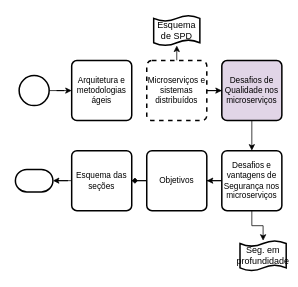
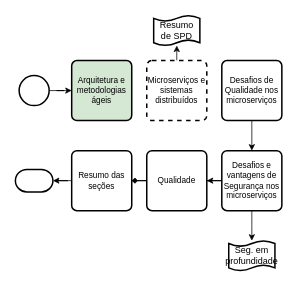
  <mxCell id="0" />
  <mxCell id="1" parent="0" />
  <mxCell id="2" style="edgeStyle=orthogonalEdgeStyle;rounded=0;orthogonalLoop=1;jettySize=auto;html=1;" edge="1" parent="1" source="3" target="4"><mxGeometry relative="1" as="geometry"><mxPoint x="22" y="380" as="targetPoint" /></mxGeometry></mxCell>
  <mxCell id="3" value="" style="strokeWidth=2;html=1;shape=mxgraph.flowchart.start_2;whiteSpace=wrap;" vertex="1" parent="1"><mxGeometry x="25" y="100" width="40" height="40" as="geometry" /></mxCell>
- <mxCell id="4" value="Arquitetura e metodologias ágeis" style="rounded=1;whiteSpace=wrap;html=1;absoluteArcSize=1;arcSize=14;strokeWidth=2;fontSize=11;" vertex="1" parent="1"><mxGeometry x="95" y="80" width="80" height="80" as="geometry" /></mxCell>
- <mxCell id="5" style="edgeStyle=orthogonalEdgeStyle;rounded=0;orthogonalLoop=1;jettySize=auto;html=1;" edge="1" parent="1" source="7" target="9"><mxGeometry relative="1" as="geometry" /></mxCell>
+ <mxCell id="4" value="Arquitetura e metodologias ágeis" style="rounded=1;whiteSpace=wrap;html=1;absoluteArcSize=1;arcSize=14;strokeWidth=2;fontSize=11;fillColor=#d5e8d4;" vertex="1" parent="1"><mxGeometry x="95" y="80" width="80" height="80" as="geometry" /></mxCell>
  <mxCell id="6" style="edgeStyle=orthogonalEdgeStyle;rounded=0;orthogonalLoop=1;jettySize=auto;html=1;" edge="1" parent="1" source="7" target="18"><mxGeometry relative="1" as="geometry" /></mxCell>
  <mxCell id="7" value="Microserviços e sistemas distribuídos" style="rounded=1;whiteSpace=wrap;html=1;absoluteArcSize=1;arcSize=14;strokeWidth=2;fontSize=11;dashed=1;" vertex="1" parent="1"><mxGeometry x="195" y="80" width="80" height="80" as="geometry" /></mxCell>
  <mxCell id="8" style="edgeStyle=orthogonalEdgeStyle;rounded=0;orthogonalLoop=1;jettySize=auto;html=1;" edge="1" parent="1" source="9" target="12"><mxGeometry relative="1" as="geometry" /></mxCell>
- <mxCell id="9" value="Desafios de Qualidade nos microserviços" style="rounded=1;whiteSpace=wrap;html=1;absoluteArcSize=1;arcSize=14;strokeWidth=2;fontSize=11;fillColor=#e1d5e7;" vertex="1" parent="1"><mxGeometry x="295" y="80" width="80" height="80" as="geometry" /></mxCell>
+ <mxCell id="9" value="Desafios de Qualidade nos microserviços" style="rounded=1;whiteSpace=wrap;html=1;absoluteArcSize=1;arcSize=14;strokeWidth=2;fontSize=11;" vertex="1" parent="1"><mxGeometry x="295" y="80" width="80" height="80" as="geometry" /></mxCell>
  <mxCell id="10" style="edgeStyle=orthogonalEdgeStyle;rounded=0;orthogonalLoop=1;jettySize=auto;html=1;" edge="1" parent="1" source="12" target="14"><mxGeometry relative="1" as="geometry" /></mxCell>
  <mxCell id="11" style="edgeStyle=orthogonalEdgeStyle;rounded=0;orthogonalLoop=1;jettySize=auto;html=1;" edge="1" parent="1" source="12" target="19"><mxGeometry relative="1" as="geometry" /></mxCell>
  <mxCell id="12" value="Desafios e vantagens de Segurança nos microserviços" style="rounded=1;whiteSpace=wrap;html=1;absoluteArcSize=1;arcSize=14;strokeWidth=2;fontSize=11;" vertex="1" parent="1"><mxGeometry x="295" y="200" width="80" height="80" as="geometry" /></mxCell>
  <mxCell id="13" style="edgeStyle=orthogonalEdgeStyle;rounded=0;orthogonalLoop=1;jettySize=auto;html=1;endArrow=diamond;" edge="1" parent="1" source="14" target="16"><mxGeometry relative="1" as="geometry" /></mxCell>
- <mxCell id="14" value="Objetivos" style="rounded=1;whiteSpace=wrap;html=1;absoluteArcSize=1;arcSize=14;strokeWidth=2;fontSize=11;" vertex="1" parent="1"><mxGeometry x="195" y="200" width="80" height="80" as="geometry" /></mxCell>
+ <mxCell id="14" value="Qualidade" style="rounded=1;whiteSpace=wrap;html=1;absoluteArcSize=1;arcSize=14;strokeWidth=2;fontSize=11;" vertex="1" parent="1"><mxGeometry x="195" y="200" width="80" height="80" as="geometry" /></mxCell>
  <mxCell id="15" style="edgeStyle=orthogonalEdgeStyle;rounded=0;orthogonalLoop=1;jettySize=auto;html=1;" edge="1" parent="1" source="16" target="17"><mxGeometry relative="1" as="geometry" /></mxCell>
- <mxCell id="16" value="Esquema das seções" style="rounded=1;whiteSpace=wrap;html=1;absoluteArcSize=1;arcSize=14;strokeWidth=2;fontSize=11;" vertex="1" parent="1"><mxGeometry x="95" y="200" width="80" height="80" as="geometry" /></mxCell>
+ <mxCell id="16" value="Resumo das seções" style="rounded=1;whiteSpace=wrap;html=1;absoluteArcSize=1;arcSize=14;strokeWidth=2;fontSize=11;" vertex="1" parent="1"><mxGeometry x="95" y="200" width="80" height="80" as="geometry" /></mxCell>
  <mxCell id="17" value="" style="strokeWidth=2;html=1;shape=mxgraph.flowchart.terminator;whiteSpace=wrap;" vertex="1" parent="1"><mxGeometry x="20" y="225" width="50" height="30" as="geometry" /></mxCell>
- <mxCell id="18" value="Esquema de SPD" style="shape=tape;whiteSpace=wrap;html=1;strokeWidth=2;size=0.19" vertex="1" parent="1"><mxGeometry x="204.23" y="20" width="61.54" height="40" as="geometry" /></mxCell>
- <mxCell id="19" value="Seg. em profundidade" style="shape=tape;whiteSpace=wrap;html=1;strokeWidth=2;size=0.19" vertex="1" parent="1"><mxGeometry x="319.23" y="320" width="61.54" height="40" as="geometry" /></mxCell>
+ <mxCell id="18" value="Resumo de SPD" style="shape=tape;whiteSpace=wrap;html=1;strokeWidth=2;size=0.19" vertex="1" parent="1"><mxGeometry x="204.23" y="20" width="61.54" height="40" as="geometry" /></mxCell>
+ <mxCell id="19" value="Seg. em profundidade" style="shape=tape;whiteSpace=wrap;html=1;strokeWidth=2;size=0.19" vertex="1" parent="1"><mxGeometry x="304.23" y="320" width="61.54" height="40" as="geometry" /></mxCell>
